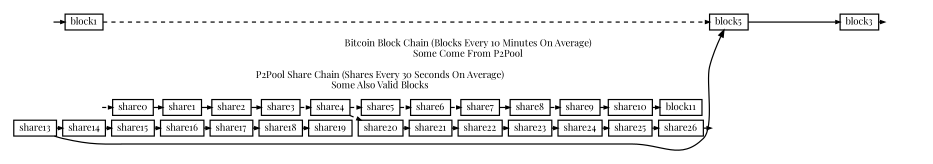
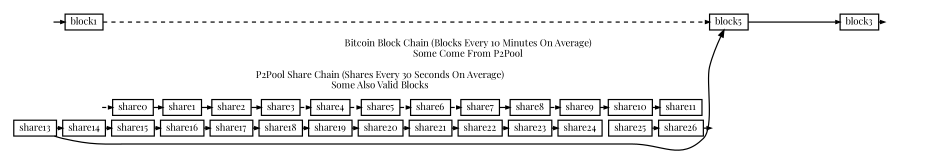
  digraph {
    fontname="Playfair Display"
    nodesep=0.1
    penwidth=1.75
    rankdir=LR
    ranksep=0.13
    node [fontname="Playfair Display" penwidth=1.75 shape=box]
    edge [arrowsize=0.6 fontname="Playfair Display" penwidth=1.75 style=dashed]
    invis0 [height=0 style=invis width=0]
    block1 [height=0.2 width=0.2]
    invis1 [height=0 style=invis width=0]
    n4 [height=0.2 label=block5 width=0.2]
    block3 [height=0.2 width=0.2]
    invis2 [height=0 style=invis width=0]
    share0 [height=0.1 width=0.1]
    invis3 [height=0 style=invis width=0]
    share1 [height=0.1 width=0.1]
    share26 [height=0.1 width=0.1]
    share2 [height=0.1 width=0.1]
    share3 [height=0.1 width=0.1]
    share4 [height=0.1 width=0.1]
    share5 [height=0.1 width=0.1]
    share6 [height=0.1 width=0.1]
    share7 [height=0.1 width=0.1]
    share8 [height=0.1 width=0.1]
    share9 [height=0.1 width=0.1]
    share10 [height=0.1 width=0.1]
-   share11 [height=0.1 width=0.1 label=block11]
+   share11 [height=0.1 width=0.1]
    share13 [height=0.1 width=0.1]
    share14 [height=0.1 width=0.1]
    share15 [height=0.1 width=0.1]
    share16 [height=0.1 width=0.1]
    share17 [height=0.1 width=0.1]
    share18 [height=0.1 width=0.1]
    share19 [height=0.1 width=0.1]
    share20 [height=0.1 width=0.1]
    share21 [height=0.1 width=0.1]
    share22 [height=0.1 width=0.1]
    share23 [height=0.1 width=0.1]
    share24 [height=0.1 width=0.1]
    share25 [height=0.1 width=0.1]
    subgraph cluster_1 {
      label="Bitcoin Block Chain (Blocks Every 10 Minutes On Average)\nSome Come From P2Pool"
      labelloc=b
      penwidth=0
      ranksep=0.5
      invis0
      block1
      invis1
      n4
      block3
    }
    subgraph cluster_2 {
      label="P2Pool Share Chain (Shares Every 30 Seconds On Average)\nSome Also Valid Blocks"
      penwidth=0
      invis2
      share0
      invis3
      share1
      share26
      share2
      share3
      share4
      share5
      share6
      share7
      share8
      share9
      share10
      share11
      share13
      share14
      share15
      share16
      share17
      share18
      share19
      share20
      share21
      share22
      share23
      share24
      share25
    }
    invis0 -> block1 [minlen=1.5 style=bold]
    block1 -> n4 [minlen=13]
    n4 -> block3 [minlen=13 style=bold]
    block3 -> invis1 [minlen=1.5]
    invis2 -> share0 [minlen=1]
    share0 -> share1 [style=bold]
    share1 -> share2 [style=bold]
    share26 -> invis3 [minlen=1 style=bold]
    share2 -> share3 [style=bold]
    share3 -> share4
    share4 -> share5
    share5 -> share6
    share6 -> share7
    share7 -> share8 [style=bold]
    share8 -> share9
    share9 -> share10
    share10 -> share11 [style=bold]
    share13 -> n4 [constraint=false minlen=5 style=bold arrowsize=""]
    share13 -> share14 [style=bold]
    share14 -> share15 [style=bold]
    share15 -> share16
    share16 -> share17
    share17 -> share18 [style=bold]
    share18 -> share19
-   share4 -> share20
+   share19 -> share20
    share20 -> share21
    share21 -> share22 [style=bold]
    share22 -> share23
    share23 -> share24
-   share24 -> share25 [style=bold]
    share25 -> share26
  }
